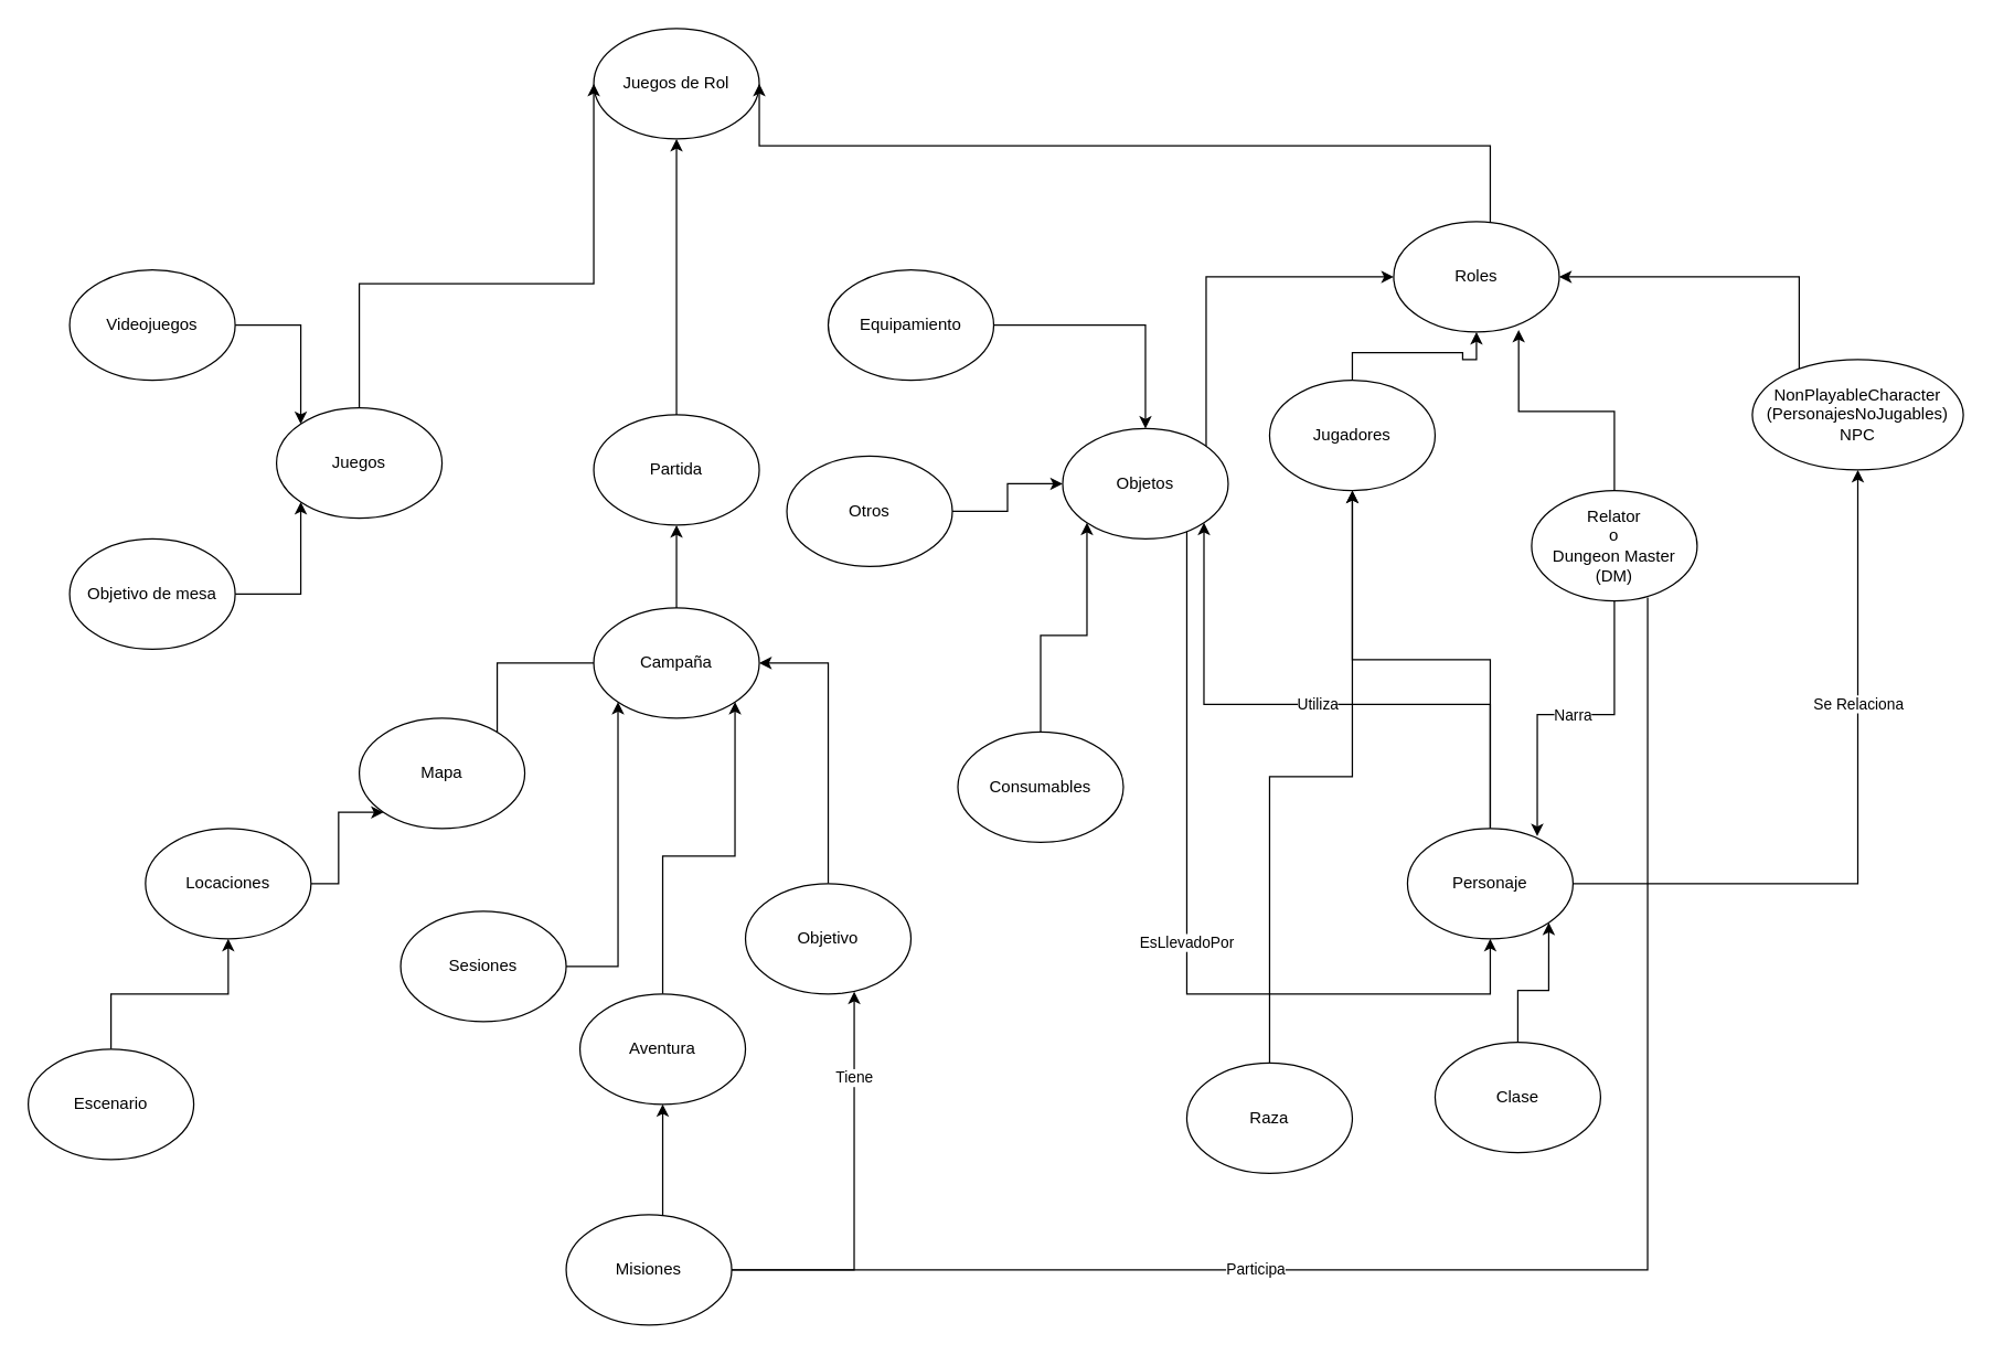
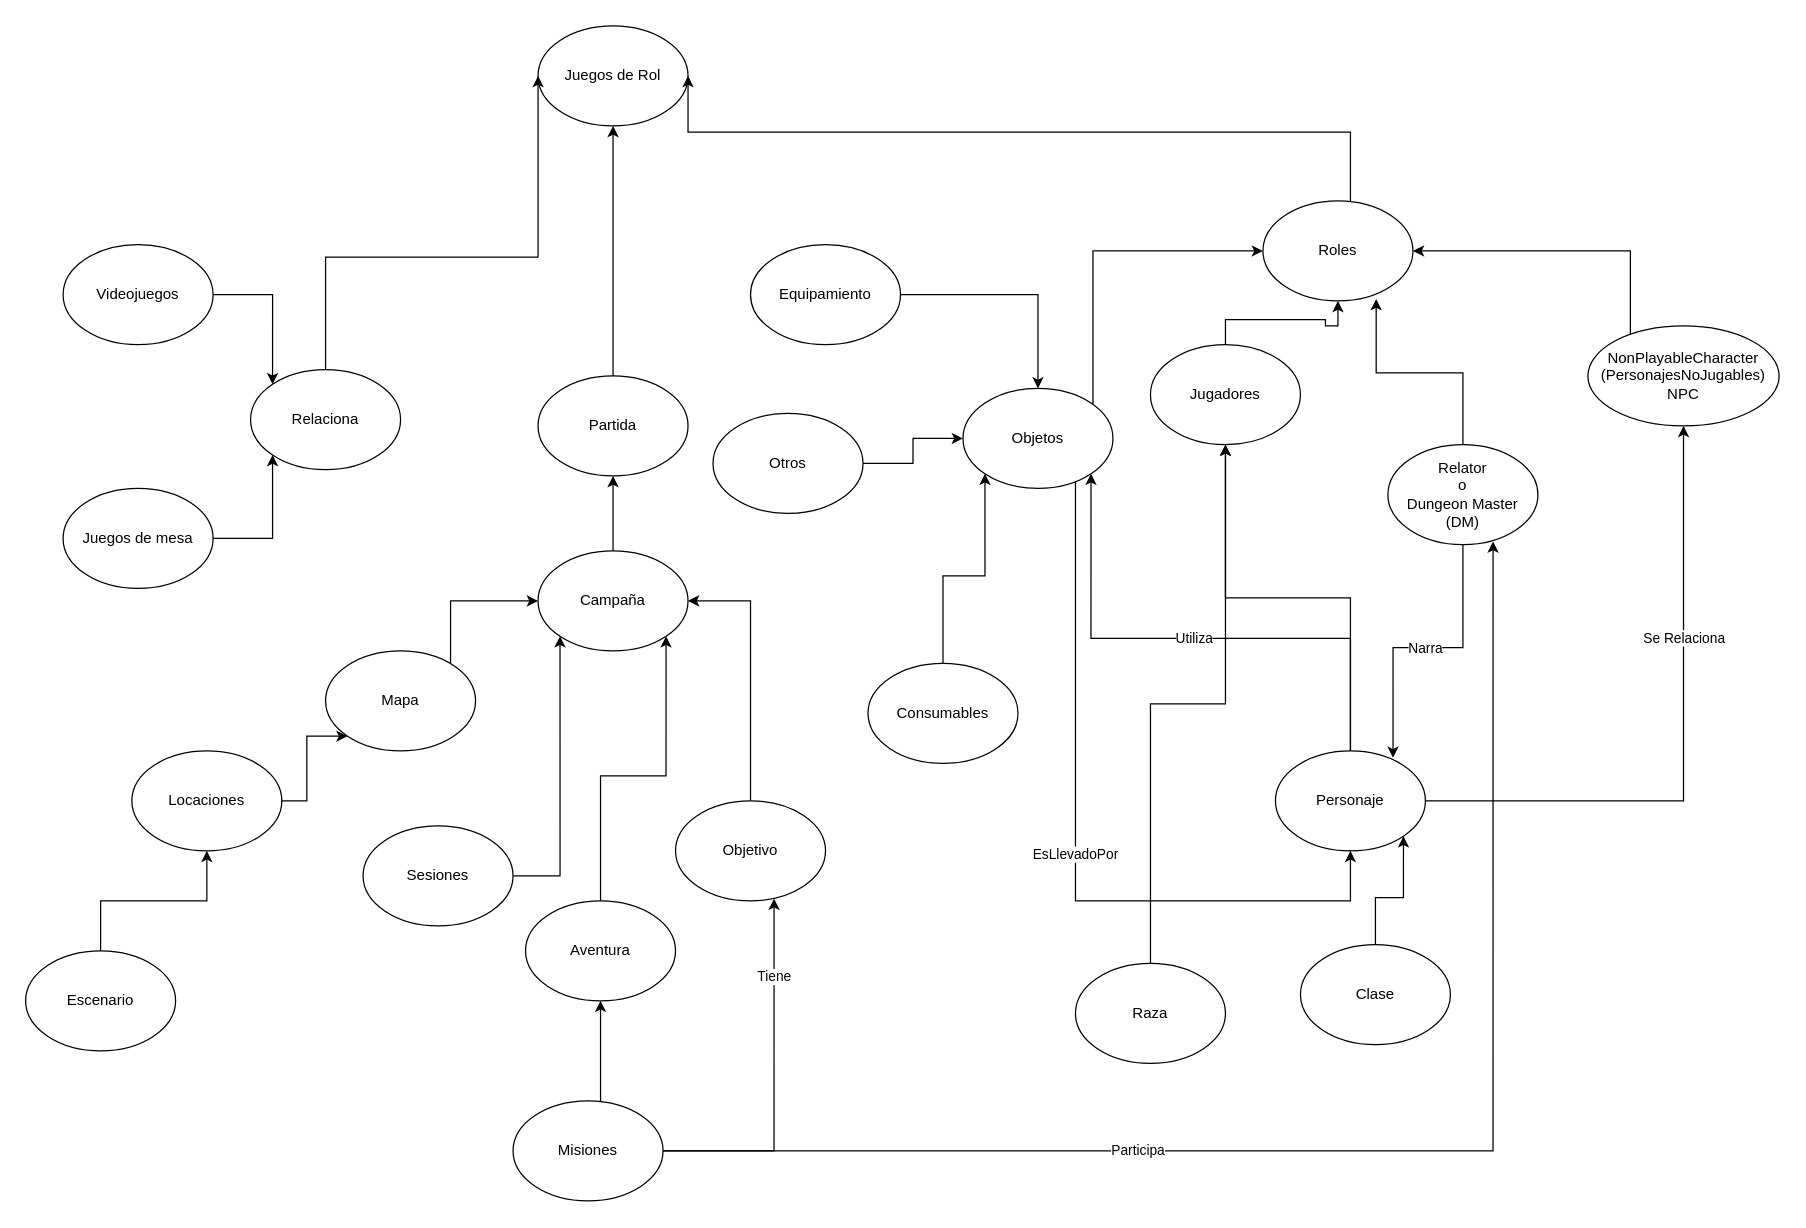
  <mxCell id="0" />
  <mxCell id="1" parent="0" />
  <mxCell id="2" value="&lt;div&gt;Juegos de Rol&lt;/div&gt;" style="ellipse;whiteSpace=wrap;html=1;" vertex="1" parent="1"><mxGeometry x="430" y="20" width="120" height="80" as="geometry" /></mxCell>
  <mxCell id="3" style="edgeStyle=orthogonalEdgeStyle;rounded=0;orthogonalLoop=1;jettySize=auto;html=1;entryX=0.5;entryY=1;entryDx=0;entryDy=0;" edge="1" parent="1" source="4" target="2"><mxGeometry relative="1" as="geometry" /></mxCell>
  <mxCell id="4" value="&lt;div&gt;Partida&lt;/div&gt;" style="ellipse;whiteSpace=wrap;html=1;" vertex="1" parent="1"><mxGeometry x="430" y="300" width="120" height="80" as="geometry" /></mxCell>
  <mxCell id="5" style="edgeStyle=orthogonalEdgeStyle;rounded=0;orthogonalLoop=1;jettySize=auto;html=1;entryX=0;entryY=0.5;entryDx=0;entryDy=0;" edge="1" parent="1" source="6" target="2"><mxGeometry relative="1" as="geometry"><Array as="points"><mxPoint x="260" y="205" /></Array></mxGeometry></mxCell>
- <mxCell id="6" value="&lt;div&gt;Juegos&lt;/div&gt;" style="ellipse;whiteSpace=wrap;html=1;" vertex="1" parent="1"><mxGeometry x="200" y="295" width="120" height="80" as="geometry" /></mxCell>
+ <mxCell id="6" value="&lt;div&gt;Relaciona&lt;/div&gt;" style="ellipse;whiteSpace=wrap;html=1;" vertex="1" parent="1"><mxGeometry x="200" y="295" width="120" height="80" as="geometry" /></mxCell>
  <mxCell id="7" style="edgeStyle=orthogonalEdgeStyle;rounded=0;orthogonalLoop=1;jettySize=auto;html=1;entryX=0;entryY=1;entryDx=0;entryDy=0;" edge="1" parent="1" source="8" target="6"><mxGeometry relative="1" as="geometry" /></mxCell>
- <mxCell id="8" value="&lt;div&gt;Objetivo de mesa&lt;br&gt;&lt;/div&gt;" style="ellipse;whiteSpace=wrap;html=1;" vertex="1" parent="1"><mxGeometry x="50" y="390" width="120" height="80" as="geometry" /></mxCell>
+ <mxCell id="8" value="&lt;div&gt;Juegos de mesa&lt;br&gt;&lt;/div&gt;" style="ellipse;whiteSpace=wrap;html=1;" vertex="1" parent="1"><mxGeometry x="50" y="390" width="120" height="80" as="geometry" /></mxCell>
  <mxCell id="9" style="edgeStyle=orthogonalEdgeStyle;rounded=0;orthogonalLoop=1;jettySize=auto;html=1;entryX=0;entryY=0;entryDx=0;entryDy=0;" edge="1" parent="1" source="10" target="6"><mxGeometry relative="1" as="geometry" /></mxCell>
  <mxCell id="10" value="Videojuegos" style="ellipse;whiteSpace=wrap;html=1;" vertex="1" parent="1"><mxGeometry x="50" y="195" width="120" height="80" as="geometry" /></mxCell>
  <mxCell id="11" style="edgeStyle=orthogonalEdgeStyle;rounded=0;orthogonalLoop=1;jettySize=auto;html=1;entryX=1;entryY=0.5;entryDx=0;entryDy=0;" edge="1" parent="1" source="12" target="2"><mxGeometry relative="1" as="geometry"><Array as="points"><mxPoint x="1080" y="105" /></Array></mxGeometry></mxCell>
  <mxCell id="12" value="Roles" style="ellipse;whiteSpace=wrap;html=1;" vertex="1" parent="1"><mxGeometry x="1010" y="160" width="120" height="80" as="geometry" /></mxCell>
  <mxCell id="13" style="edgeStyle=orthogonalEdgeStyle;rounded=0;orthogonalLoop=1;jettySize=auto;html=1;entryX=0;entryY=0.5;entryDx=0;entryDy=0;" edge="1" parent="1" source="15" target="12"><mxGeometry relative="1" as="geometry"><Array as="points"><mxPoint x="874" y="310" /></Array></mxGeometry></mxCell>
  <mxCell id="14" value="EsLlevadoPor" style="edgeStyle=orthogonalEdgeStyle;rounded=0;orthogonalLoop=1;jettySize=auto;html=1;" edge="1" parent="1" source="15" target="26"><mxGeometry relative="1" as="geometry"><Array as="points"><mxPoint x="860" y="720" /><mxPoint x="1080" y="720" /></Array></mxGeometry></mxCell>
  <mxCell id="15" value="Objetos" style="ellipse;whiteSpace=wrap;html=1;" vertex="1" parent="1"><mxGeometry x="770" y="310" width="120" height="80" as="geometry" /></mxCell>
  <mxCell id="16" style="edgeStyle=orthogonalEdgeStyle;rounded=0;orthogonalLoop=1;jettySize=auto;html=1;entryX=0.5;entryY=1;entryDx=0;entryDy=0;" edge="1" parent="1" source="17" target="12"><mxGeometry relative="1" as="geometry" /></mxCell>
  <mxCell id="17" value="Jugadores" style="ellipse;whiteSpace=wrap;html=1;" vertex="1" parent="1"><mxGeometry x="920" y="275" width="120" height="80" as="geometry" /></mxCell>
  <mxCell id="18" style="edgeStyle=orthogonalEdgeStyle;rounded=0;orthogonalLoop=1;jettySize=auto;html=1;entryX=0.755;entryY=0.981;entryDx=0;entryDy=0;entryPerimeter=0;" edge="1" parent="1" source="20" target="12"><mxGeometry relative="1" as="geometry" /></mxCell>
  <mxCell id="19" value="Narra" style="edgeStyle=orthogonalEdgeStyle;rounded=0;orthogonalLoop=1;jettySize=auto;html=1;entryX=0.784;entryY=0.069;entryDx=0;entryDy=0;entryPerimeter=0;" edge="1" parent="1" source="20" target="26"><mxGeometry relative="1" as="geometry" /></mxCell>
  <mxCell id="20" value="&lt;div&gt;Relator&lt;/div&gt;&lt;div&gt;o&lt;/div&gt;&lt;div&gt;Dungeon Master&lt;/div&gt;&lt;div&gt;(DM)&lt;br&gt;&lt;/div&gt;" style="ellipse;whiteSpace=wrap;html=1;" vertex="1" parent="1"><mxGeometry x="1110" y="355" width="120" height="80" as="geometry" /></mxCell>
  <mxCell id="21" style="edgeStyle=orthogonalEdgeStyle;rounded=0;orthogonalLoop=1;jettySize=auto;html=1;entryX=1;entryY=0.5;entryDx=0;entryDy=0;" edge="1" parent="1" source="22" target="12"><mxGeometry relative="1" as="geometry"><Array as="points"><mxPoint x="1304" y="310" /></Array></mxGeometry></mxCell>
  <mxCell id="22" value="&lt;div&gt;NonPlayableCharacter&lt;/div&gt;&lt;div&gt;(PersonajesNoJugables)&lt;/div&gt;NPC" style="ellipse;whiteSpace=wrap;html=1;" vertex="1" parent="1"><mxGeometry x="1270" y="260" width="153" height="80" as="geometry" /></mxCell>
  <mxCell id="23" style="edgeStyle=orthogonalEdgeStyle;rounded=0;orthogonalLoop=1;jettySize=auto;html=1;entryX=0.5;entryY=1;entryDx=0;entryDy=0;" edge="1" parent="1" source="26" target="17"><mxGeometry relative="1" as="geometry" /></mxCell>
  <mxCell id="24" value="Se Relaciona" style="edgeStyle=orthogonalEdgeStyle;rounded=0;orthogonalLoop=1;jettySize=auto;html=1;entryX=0.5;entryY=1;entryDx=0;entryDy=0;" edge="1" parent="1" source="26" target="22"><mxGeometry x="0.329" relative="1" as="geometry"><mxPoint as="offset" /></mxGeometry></mxCell>
  <mxCell id="25" value="Utiliza" style="edgeStyle=orthogonalEdgeStyle;rounded=0;orthogonalLoop=1;jettySize=auto;html=1;entryX=1;entryY=1;entryDx=0;entryDy=0;" edge="1" parent="1" source="26" target="15"><mxGeometry relative="1" as="geometry"><Array as="points"><mxPoint x="1080" y="510" /><mxPoint x="872" y="510" /></Array></mxGeometry></mxCell>
  <mxCell id="26" value="Personaje" style="ellipse;whiteSpace=wrap;html=1;" vertex="1" parent="1"><mxGeometry x="1020" y="600" width="120" height="80" as="geometry" /></mxCell>
  <mxCell id="27" style="edgeStyle=orthogonalEdgeStyle;rounded=0;orthogonalLoop=1;jettySize=auto;html=1;entryX=0;entryY=0.5;entryDx=0;entryDy=0;" edge="1" parent="1" source="28" target="15"><mxGeometry relative="1" as="geometry" /></mxCell>
  <mxCell id="28" value="&lt;div&gt;Otros&lt;/div&gt;" style="ellipse;whiteSpace=wrap;html=1;" vertex="1" parent="1"><mxGeometry x="570" y="330" width="120" height="80" as="geometry" /></mxCell>
  <mxCell id="29" style="edgeStyle=orthogonalEdgeStyle;rounded=0;orthogonalLoop=1;jettySize=auto;html=1;entryX=0.5;entryY=0;entryDx=0;entryDy=0;" edge="1" parent="1" source="30" target="15"><mxGeometry relative="1" as="geometry" /></mxCell>
  <mxCell id="30" value="Equipamiento" style="ellipse;whiteSpace=wrap;html=1;" vertex="1" parent="1"><mxGeometry x="600" y="195" width="120" height="80" as="geometry" /></mxCell>
  <mxCell id="31" style="edgeStyle=orthogonalEdgeStyle;rounded=0;orthogonalLoop=1;jettySize=auto;html=1;entryX=0;entryY=1;entryDx=0;entryDy=0;" edge="1" parent="1" source="32" target="15"><mxGeometry relative="1" as="geometry" /></mxCell>
  <mxCell id="32" value="Consumables" style="ellipse;whiteSpace=wrap;html=1;" vertex="1" parent="1"><mxGeometry x="694" y="530" width="120" height="80" as="geometry" /></mxCell>
  <mxCell id="33" style="edgeStyle=orthogonalEdgeStyle;rounded=0;orthogonalLoop=1;jettySize=auto;html=1;" edge="1" parent="1" source="34" target="4"><mxGeometry relative="1" as="geometry" /></mxCell>
  <mxCell id="34" value="Campaña" style="ellipse;whiteSpace=wrap;html=1;" vertex="1" parent="1"><mxGeometry x="430" y="440" width="120" height="80" as="geometry" /></mxCell>
- <mxCell id="35" style="edgeStyle=orthogonalEdgeStyle;rounded=0;orthogonalLoop=1;jettySize=auto;html=1;entryX=0;entryY=0.5;entryDx=0;entryDy=0;endArrow=none;" edge="1" parent="1" source="36" target="34"><mxGeometry relative="1" as="geometry"><Array as="points"><mxPoint x="360" y="480" /></Array></mxGeometry></mxCell>
+ <mxCell id="35" style="edgeStyle=orthogonalEdgeStyle;rounded=0;orthogonalLoop=1;jettySize=auto;html=1;entryX=0;entryY=0.5;entryDx=0;entryDy=0;" edge="1" parent="1" source="36" target="34"><mxGeometry relative="1" as="geometry"><Array as="points"><mxPoint x="360" y="480" /></Array></mxGeometry></mxCell>
  <mxCell id="36" value="Mapa" style="ellipse;whiteSpace=wrap;html=1;" vertex="1" parent="1"><mxGeometry x="260" y="520" width="120" height="80" as="geometry" /></mxCell>
  <mxCell id="37" style="edgeStyle=orthogonalEdgeStyle;rounded=0;orthogonalLoop=1;jettySize=auto;html=1;entryX=0;entryY=1;entryDx=0;entryDy=0;" edge="1" parent="1" source="38" target="34"><mxGeometry relative="1" as="geometry" /></mxCell>
  <mxCell id="38" value="Sesiones" style="ellipse;whiteSpace=wrap;html=1;" vertex="1" parent="1"><mxGeometry x="290" y="660" width="120" height="80" as="geometry" /></mxCell>
  <mxCell id="39" style="edgeStyle=orthogonalEdgeStyle;rounded=0;orthogonalLoop=1;jettySize=auto;html=1;entryX=1;entryY=1;entryDx=0;entryDy=0;" edge="1" parent="1" source="40" target="34"><mxGeometry relative="1" as="geometry" /></mxCell>
  <mxCell id="40" value="Aventura" style="ellipse;whiteSpace=wrap;html=1;" vertex="1" parent="1"><mxGeometry x="420" y="720" width="120" height="80" as="geometry" /></mxCell>
  <mxCell id="41" style="edgeStyle=orthogonalEdgeStyle;rounded=0;orthogonalLoop=1;jettySize=auto;html=1;entryX=1;entryY=0.5;entryDx=0;entryDy=0;" edge="1" parent="1" source="42" target="34"><mxGeometry relative="1" as="geometry"><Array as="points"><mxPoint x="600" y="480" /></Array></mxGeometry></mxCell>
  <mxCell id="42" value="Objetivo" style="ellipse;whiteSpace=wrap;html=1;" vertex="1" parent="1"><mxGeometry x="540" y="640" width="120" height="80" as="geometry" /></mxCell>
  <mxCell id="43" style="edgeStyle=orthogonalEdgeStyle;rounded=0;orthogonalLoop=1;jettySize=auto;html=1;entryX=0;entryY=1;entryDx=0;entryDy=0;" edge="1" parent="1" source="44" target="36"><mxGeometry relative="1" as="geometry" /></mxCell>
  <mxCell id="44" value="Locaciones" style="ellipse;whiteSpace=wrap;html=1;" vertex="1" parent="1"><mxGeometry x="105" y="600" width="120" height="80" as="geometry" /></mxCell>
  <mxCell id="45" style="edgeStyle=orthogonalEdgeStyle;rounded=0;orthogonalLoop=1;jettySize=auto;html=1;" edge="1" parent="1" source="46" target="44"><mxGeometry relative="1" as="geometry" /></mxCell>
  <mxCell id="46" value="Escenario" style="ellipse;whiteSpace=wrap;html=1;" vertex="1" parent="1"><mxGeometry x="20" y="760" width="120" height="80" as="geometry" /></mxCell>
  <mxCell id="47" style="edgeStyle=orthogonalEdgeStyle;rounded=0;orthogonalLoop=1;jettySize=auto;html=1;entryX=0.5;entryY=1;entryDx=0;entryDy=0;" edge="1" parent="1" source="50" target="40"><mxGeometry relative="1" as="geometry"><Array as="points"><mxPoint x="480" y="850" /><mxPoint x="480" y="850" /></Array></mxGeometry></mxCell>
  <mxCell id="48" style="edgeStyle=orthogonalEdgeStyle;rounded=0;orthogonalLoop=1;jettySize=auto;html=1;entryX=0.657;entryY=0.979;entryDx=0;entryDy=0;entryPerimeter=0;" edge="1" parent="1" source="50" target="42"><mxGeometry relative="1" as="geometry" /></mxCell>
  <mxCell id="49" value="Tiene" style="edgeLabel;html=1;align=center;verticalAlign=middle;resizable=0;points=[];" vertex="1" connectable="0" parent="48"><mxGeometry x="0.571" relative="1" as="geometry"><mxPoint as="offset" /></mxGeometry></mxCell>
  <mxCell id="50" value="Misiones" style="ellipse;whiteSpace=wrap;html=1;" vertex="1" parent="1"><mxGeometry x="410" y="880" width="120" height="80" as="geometry" /></mxCell>
- <mxCell id="51" value="&lt;div&gt;Participa&lt;/div&gt;" style="edgeStyle=orthogonalEdgeStyle;rounded=0;orthogonalLoop=1;jettySize=auto;html=1;entryX=0.701;entryY=0.968;entryDx=0;entryDy=0;entryPerimeter=0;exitX=1;exitY=0.5;exitDx=0;exitDy=0;endArrow=none;" edge="1" parent="1" source="50" target="20"><mxGeometry x="-0.34" relative="1" as="geometry"><mxPoint x="540" y="930.059" as="sourcePoint" /><mxPoint as="offset" /></mxGeometry></mxCell>
+ <mxCell id="51" value="&lt;div&gt;Participa&lt;/div&gt;" style="edgeStyle=orthogonalEdgeStyle;rounded=0;orthogonalLoop=1;jettySize=auto;html=1;entryX=0.701;entryY=0.968;entryDx=0;entryDy=0;entryPerimeter=0;exitX=1;exitY=0.5;exitDx=0;exitDy=0;" edge="1" parent="1" source="50" target="20"><mxGeometry x="-0.34" relative="1" as="geometry"><mxPoint x="540" y="930.059" as="sourcePoint" /><mxPoint as="offset" /></mxGeometry></mxCell>
  <mxCell id="52" style="edgeStyle=orthogonalEdgeStyle;rounded=0;orthogonalLoop=1;jettySize=auto;html=1;entryX=1;entryY=1;entryDx=0;entryDy=0;" edge="1" parent="1" source="53" target="26"><mxGeometry relative="1" as="geometry" /></mxCell>
  <mxCell id="53" value="Clase" style="ellipse;whiteSpace=wrap;html=1;" vertex="1" parent="1"><mxGeometry x="1040" y="755" width="120" height="80" as="geometry" /></mxCell>
  <mxCell id="54" style="edgeStyle=orthogonalEdgeStyle;rounded=0;orthogonalLoop=1;jettySize=auto;html=1;" edge="1" parent="1" source="55" target="17"><mxGeometry relative="1" as="geometry" /></mxCell>
  <mxCell id="55" value="Raza" style="ellipse;whiteSpace=wrap;html=1;" vertex="1" parent="1"><mxGeometry x="860" y="770" width="120" height="80" as="geometry" /></mxCell>
